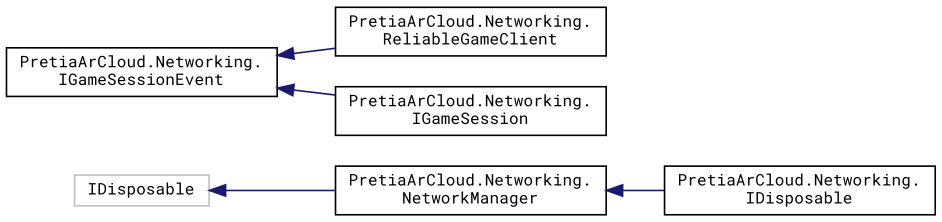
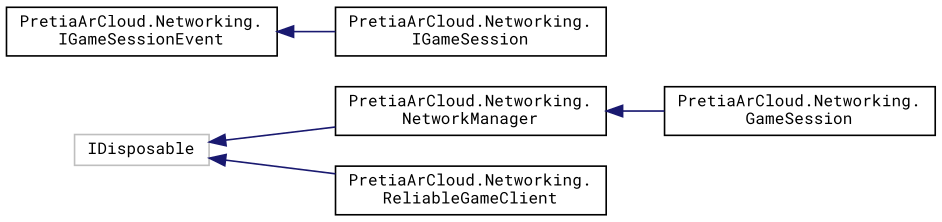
  digraph {
    fontname="Roboto Mono"
    rankdir=LR
    node [color=black fillcolor=white fontname="Roboto Mono" fontsize=10 shape=record style=filled]
    edge [color=midnightblue dir=back fontname="Roboto Mono" fontsize=10 labelfontname=Helvetica labelfontsize=10 style=solid]
    n1 [color=grey75 height=0.2 label=IDisposable width=0.4]
    n2 [height=0.2 label="PretiaArCloud.Networking.\lNetworkManager" width=0.4]
    n3 [height=0.2 label="PretiaArCloud.Networking.\lReliableGameClient" width=0.4]
    n4 [height=0.2 label="PretiaArCloud.Networking.\lIGameSession" width=0.4]
-   n5 [height=0.2 label="PretiaArCloud.Networking.\lIDisposable" width=0.4]
+   n5 [height=0.2 label="PretiaArCloud.Networking.\lGameSession" width=0.4]
    n6 [height=0.2 label="PretiaArCloud.Networking.\lIGameSessionEvent" width=0.4]
    n1 -> n2
-   n6 -> n3
+   n1 -> n3
    n2 -> n5
    n6 -> n4
  }
